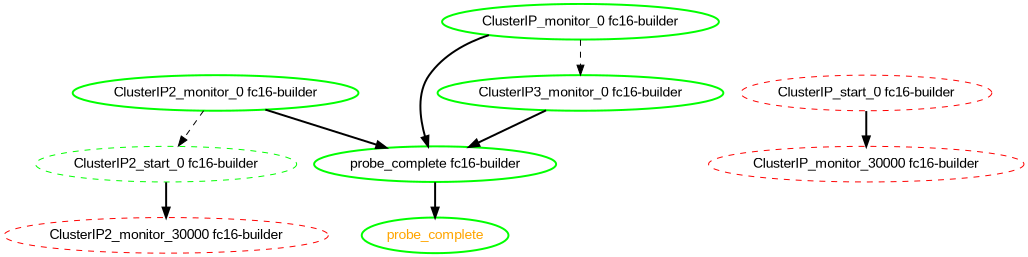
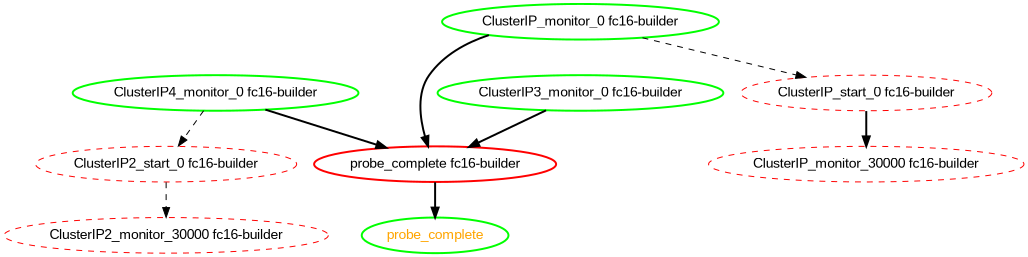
  digraph {
    fontname="Liberation Sans"
    node [color=green fontcolor=black fontname="Liberation Sans" style=bold]
    edge [fontname="Liberation Sans" style=bold]
-   "ClusterIP2_start_0 fc16-builder" [style=dashed]
-   "ClusterIP2_monitor_0 fc16-builder"
-   "probe_complete fc16-builder"
+   "ClusterIP2_start_0 fc16-builder" [color=red style=dashed]
+   "ClusterIP2_monitor_0 fc16-builder" [label="ClusterIP4_monitor_0 fc16-builder"]
+   "probe_complete fc16-builder" [color=red]
    "ClusterIP2_monitor_30000 fc16-builder" [color=red style=dashed]
    probe_complete [fontcolor=orange]
    "ClusterIP3_monitor_0 fc16-builder"
    "ClusterIP_monitor_0 fc16-builder"
    "ClusterIP_start_0 fc16-builder" [color=red style=dashed]
    "ClusterIP_monitor_30000 fc16-builder" [color=red style=dashed]
-   "ClusterIP2_start_0 fc16-builder" -> "ClusterIP2_monitor_30000 fc16-builder"
+   "ClusterIP2_start_0 fc16-builder" -> "ClusterIP2_monitor_30000 fc16-builder" [style=dashed]
    "ClusterIP2_monitor_0 fc16-builder" -> "ClusterIP2_start_0 fc16-builder" [style=dashed]
    "ClusterIP2_monitor_0 fc16-builder" -> "probe_complete fc16-builder"
    "probe_complete fc16-builder" -> probe_complete
    "ClusterIP3_monitor_0 fc16-builder" -> "probe_complete fc16-builder"
    "ClusterIP_monitor_0 fc16-builder" -> "probe_complete fc16-builder"
-   "ClusterIP_monitor_0 fc16-builder" -> "ClusterIP3_monitor_0 fc16-builder" [style=dashed]
+   "ClusterIP_monitor_0 fc16-builder" -> "ClusterIP_start_0 fc16-builder" [style=dashed]
    "ClusterIP_start_0 fc16-builder" -> "ClusterIP_monitor_30000 fc16-builder"
  }
